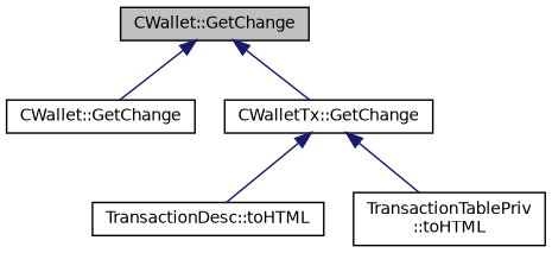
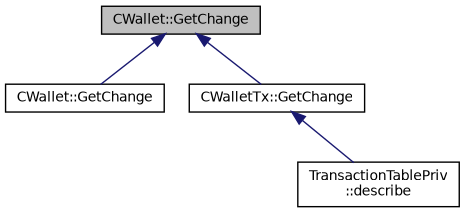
  digraph {
    rankdir=TB
    node [color=black fillcolor=white fontname=Helvetica fontsize=10 shape=record style=filled]
    edge [color=midnightblue dir=back fontname=Helvetica fontsize=10 labelfontname=Helvetica labelfontsize=10 style=solid]
    n1 [fillcolor=grey75 fontcolor=black height=0.2 label="CWallet::GetChange" width=0.4]
    n2 [height=0.2 label="CWallet::GetChange" width=0.4]
    n3 [height=0.2 label="CWalletTx::GetChange" width=0.4]
-   n4 [height=0.2 label="TransactionDesc::toHTML" width=0.4]
-   n5 [height=0.2 label="TransactionTablePriv\l::toHTML" width=0.4]
+   n5 [height=0.2 label="TransactionTablePriv\l::describe" width=0.4]
    n1 -> n2
    n1 -> n3
-   n3 -> n4
    n3 -> n5
  }
